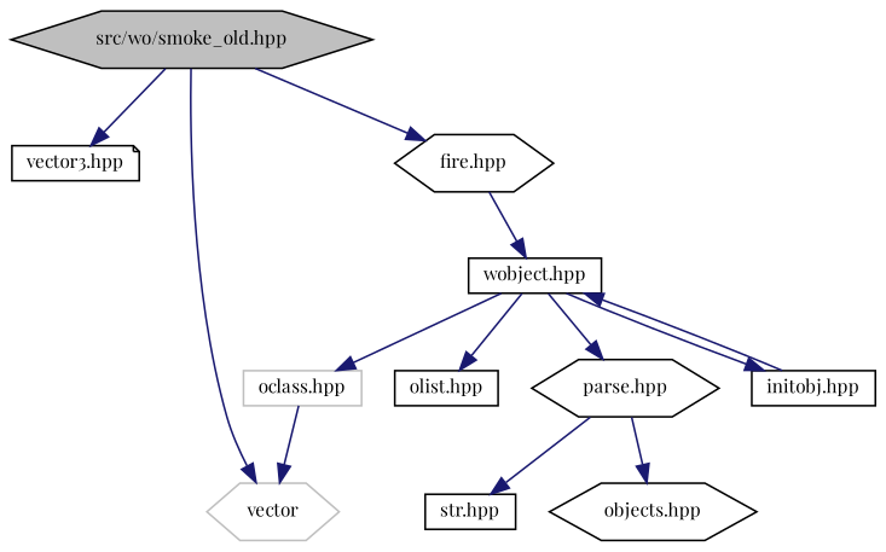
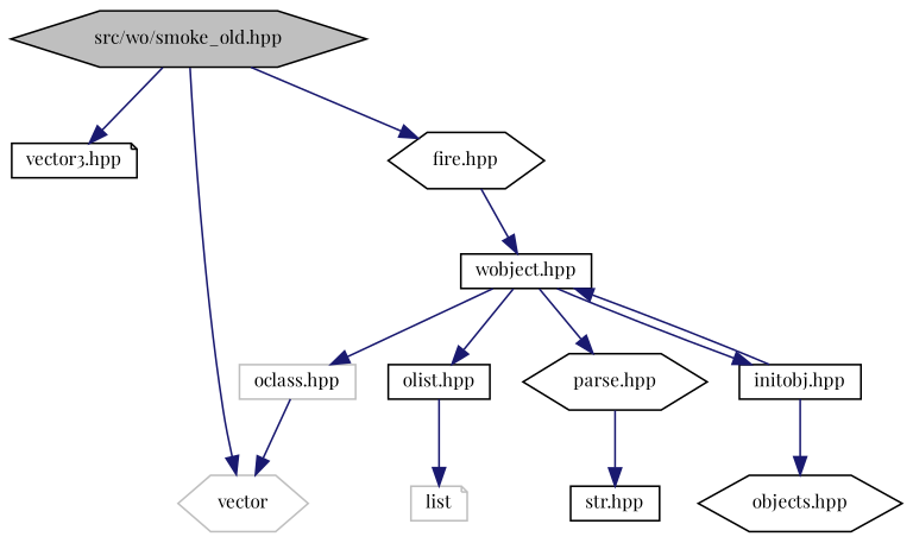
  digraph {
    fontname="Playfair Display"
    node [color=black fontname="Playfair Display" fontsize=10 shape=hexagon]
    edge [color=midnightblue fontname="Playfair Display" fontsize=10 labelfontname=FreeSans labelfontsize=10 style=solid]
    n1 [fillcolor=grey75 fontcolor=black height=0.2 label="src/wo/smoke_old.hpp" style=filled width=0.4]
    n2 [height=0.2 label="vector3.hpp" shape=note width=0.4]
    n3 [color=grey75 height=0.2 label=vector width=0.4]
    n4 [height=0.2 label="fire.hpp" width=0.4]
    n5 [height=0.2 label="wobject.hpp" shape=box width=0.4]
    n6 [color=grey75 height=0.2 label="oclass.hpp" shape=box width=0.4]
    n7 [height=0.2 label="olist.hpp" shape=box width=0.4]
    n8 [height=0.2 label="parse.hpp" width=0.4]
    n9 [height=0.2 label="initobj.hpp" shape=box width=0.4]
+   n10 [color=grey75 height=0.2 label=list shape=note width=0.4]
    n11 [height=0.2 label="str.hpp" shape=box width=0.4]
    n12 [height=0.2 label="objects.hpp" width=0.4]
    n1 -> n2
    n1 -> n3
    n1 -> n4
    n4 -> n5
    n5 -> n6
    n5 -> n7
    n5 -> n8
    n5 -> n9
    n6 -> n3
+   n7 -> n10
    n8 -> n11
    n9 -> n5
-   n8 -> n12
+   n9 -> n12
  }
